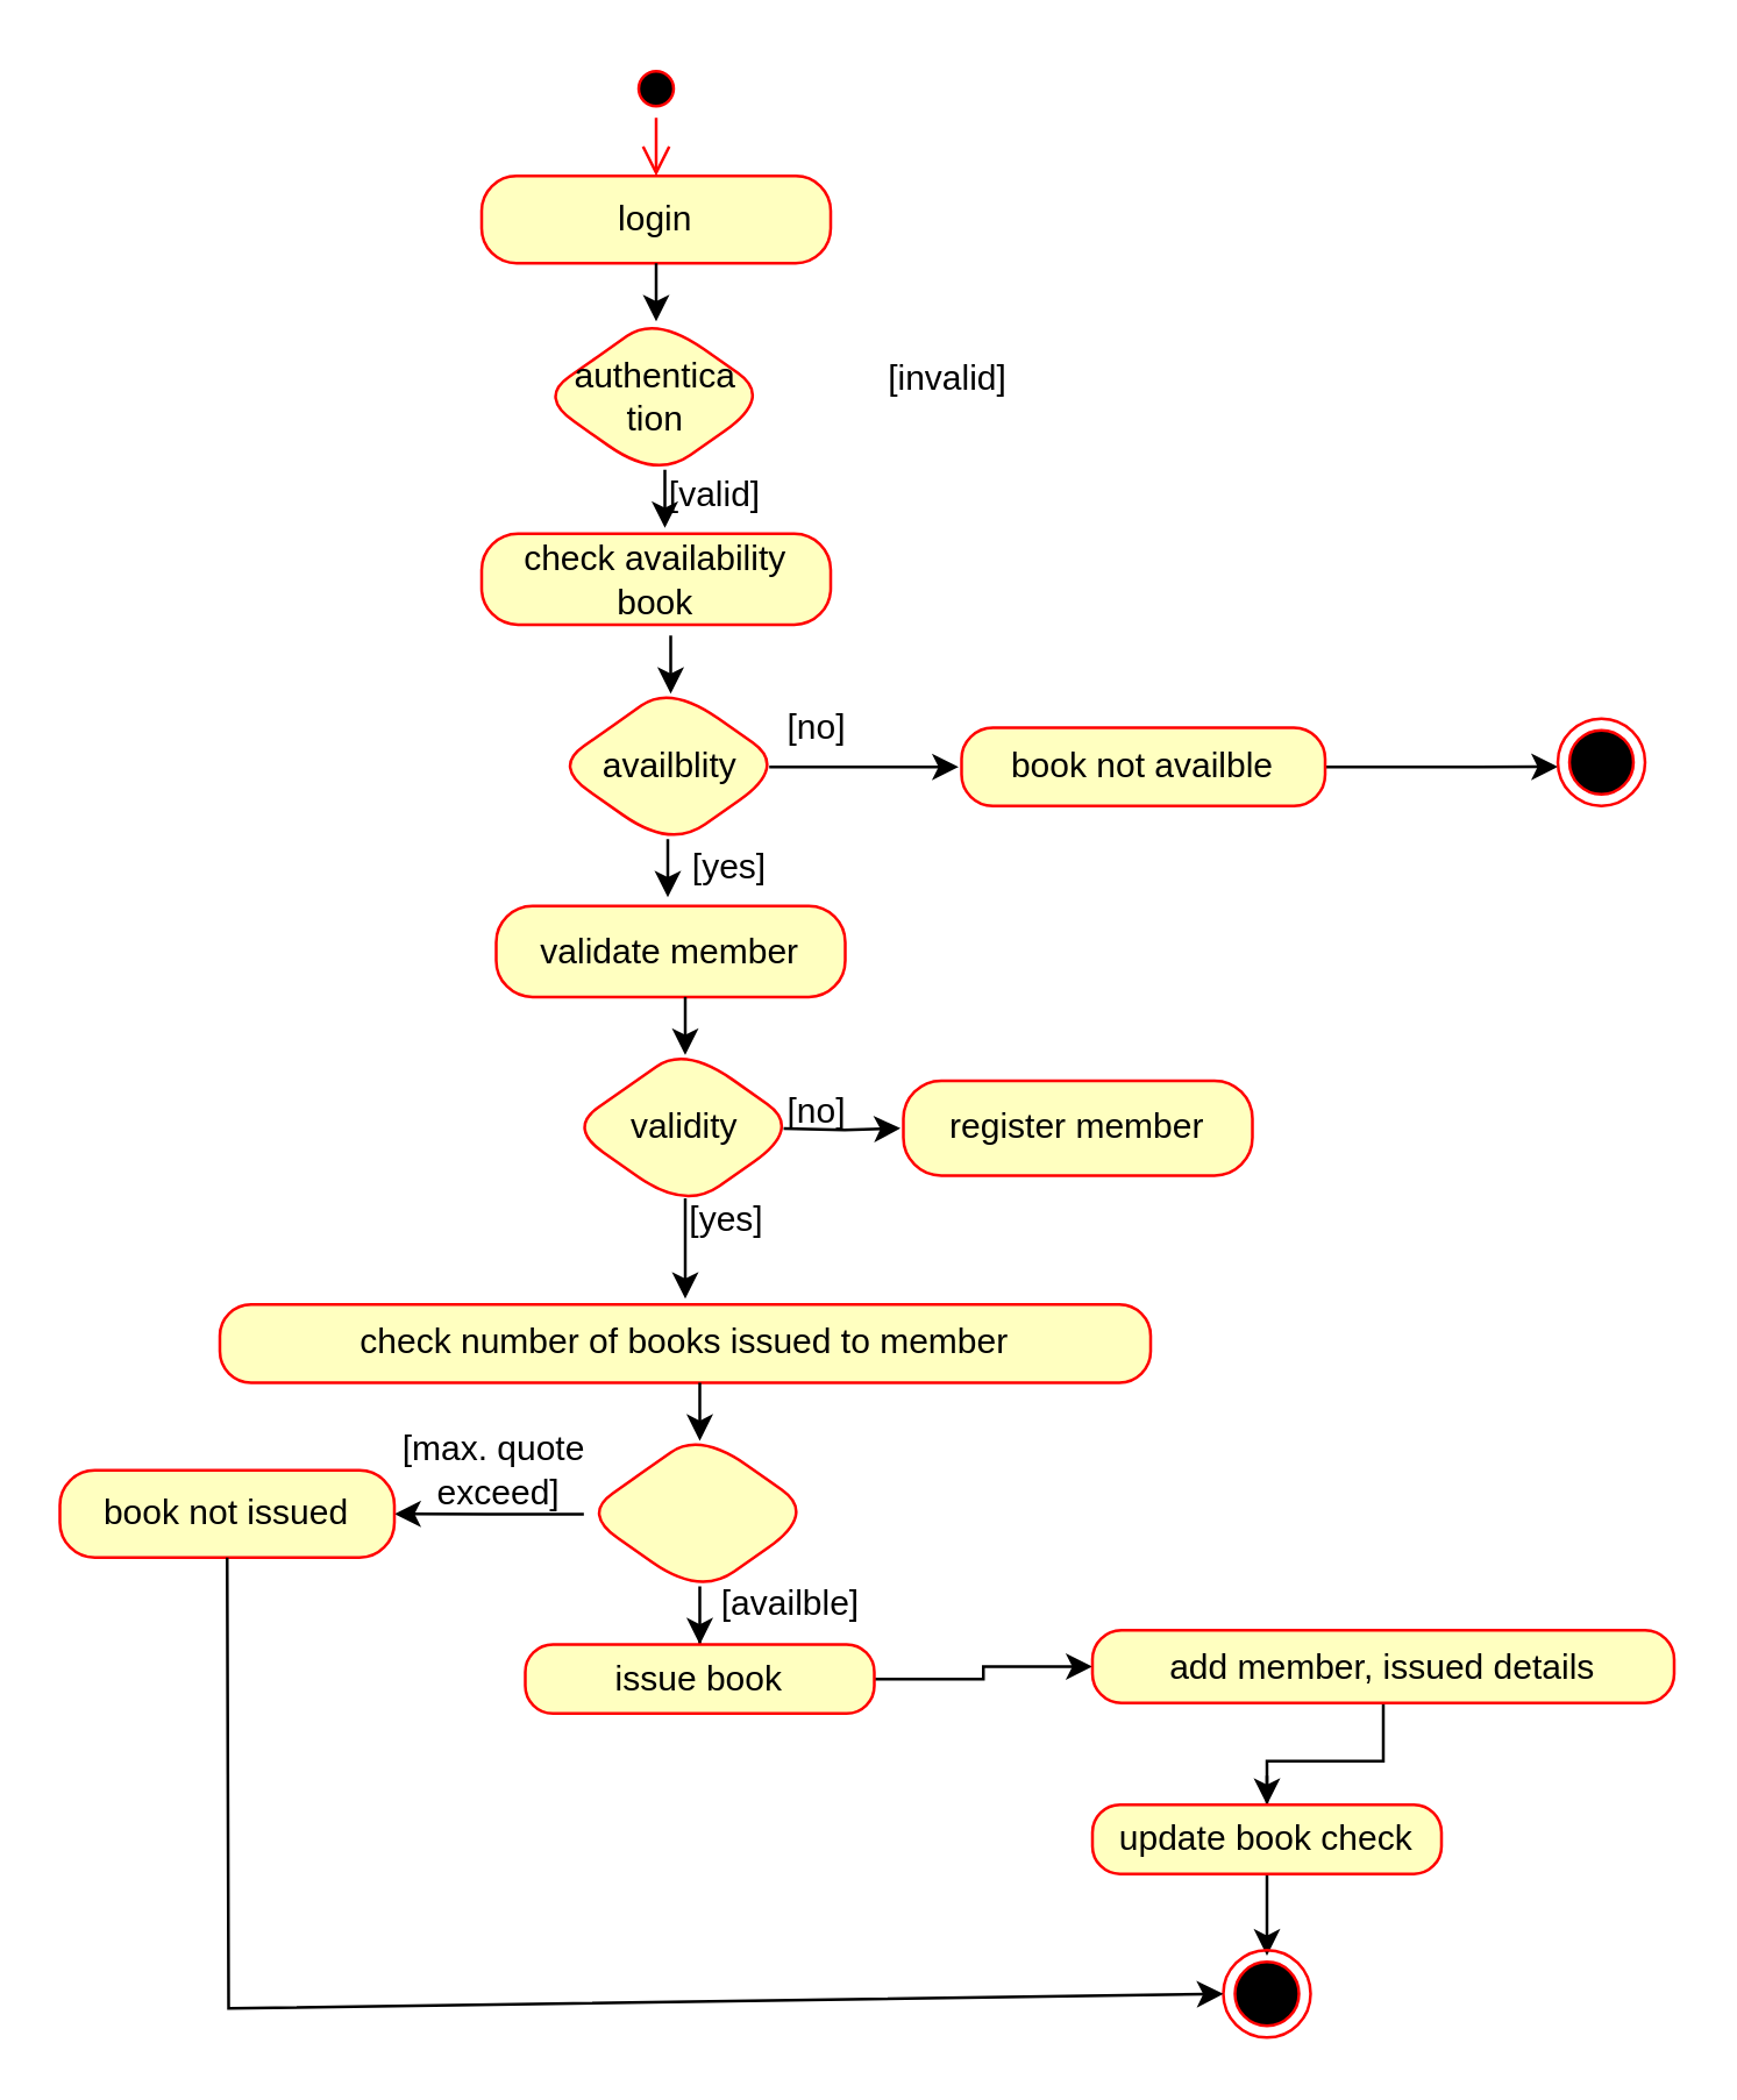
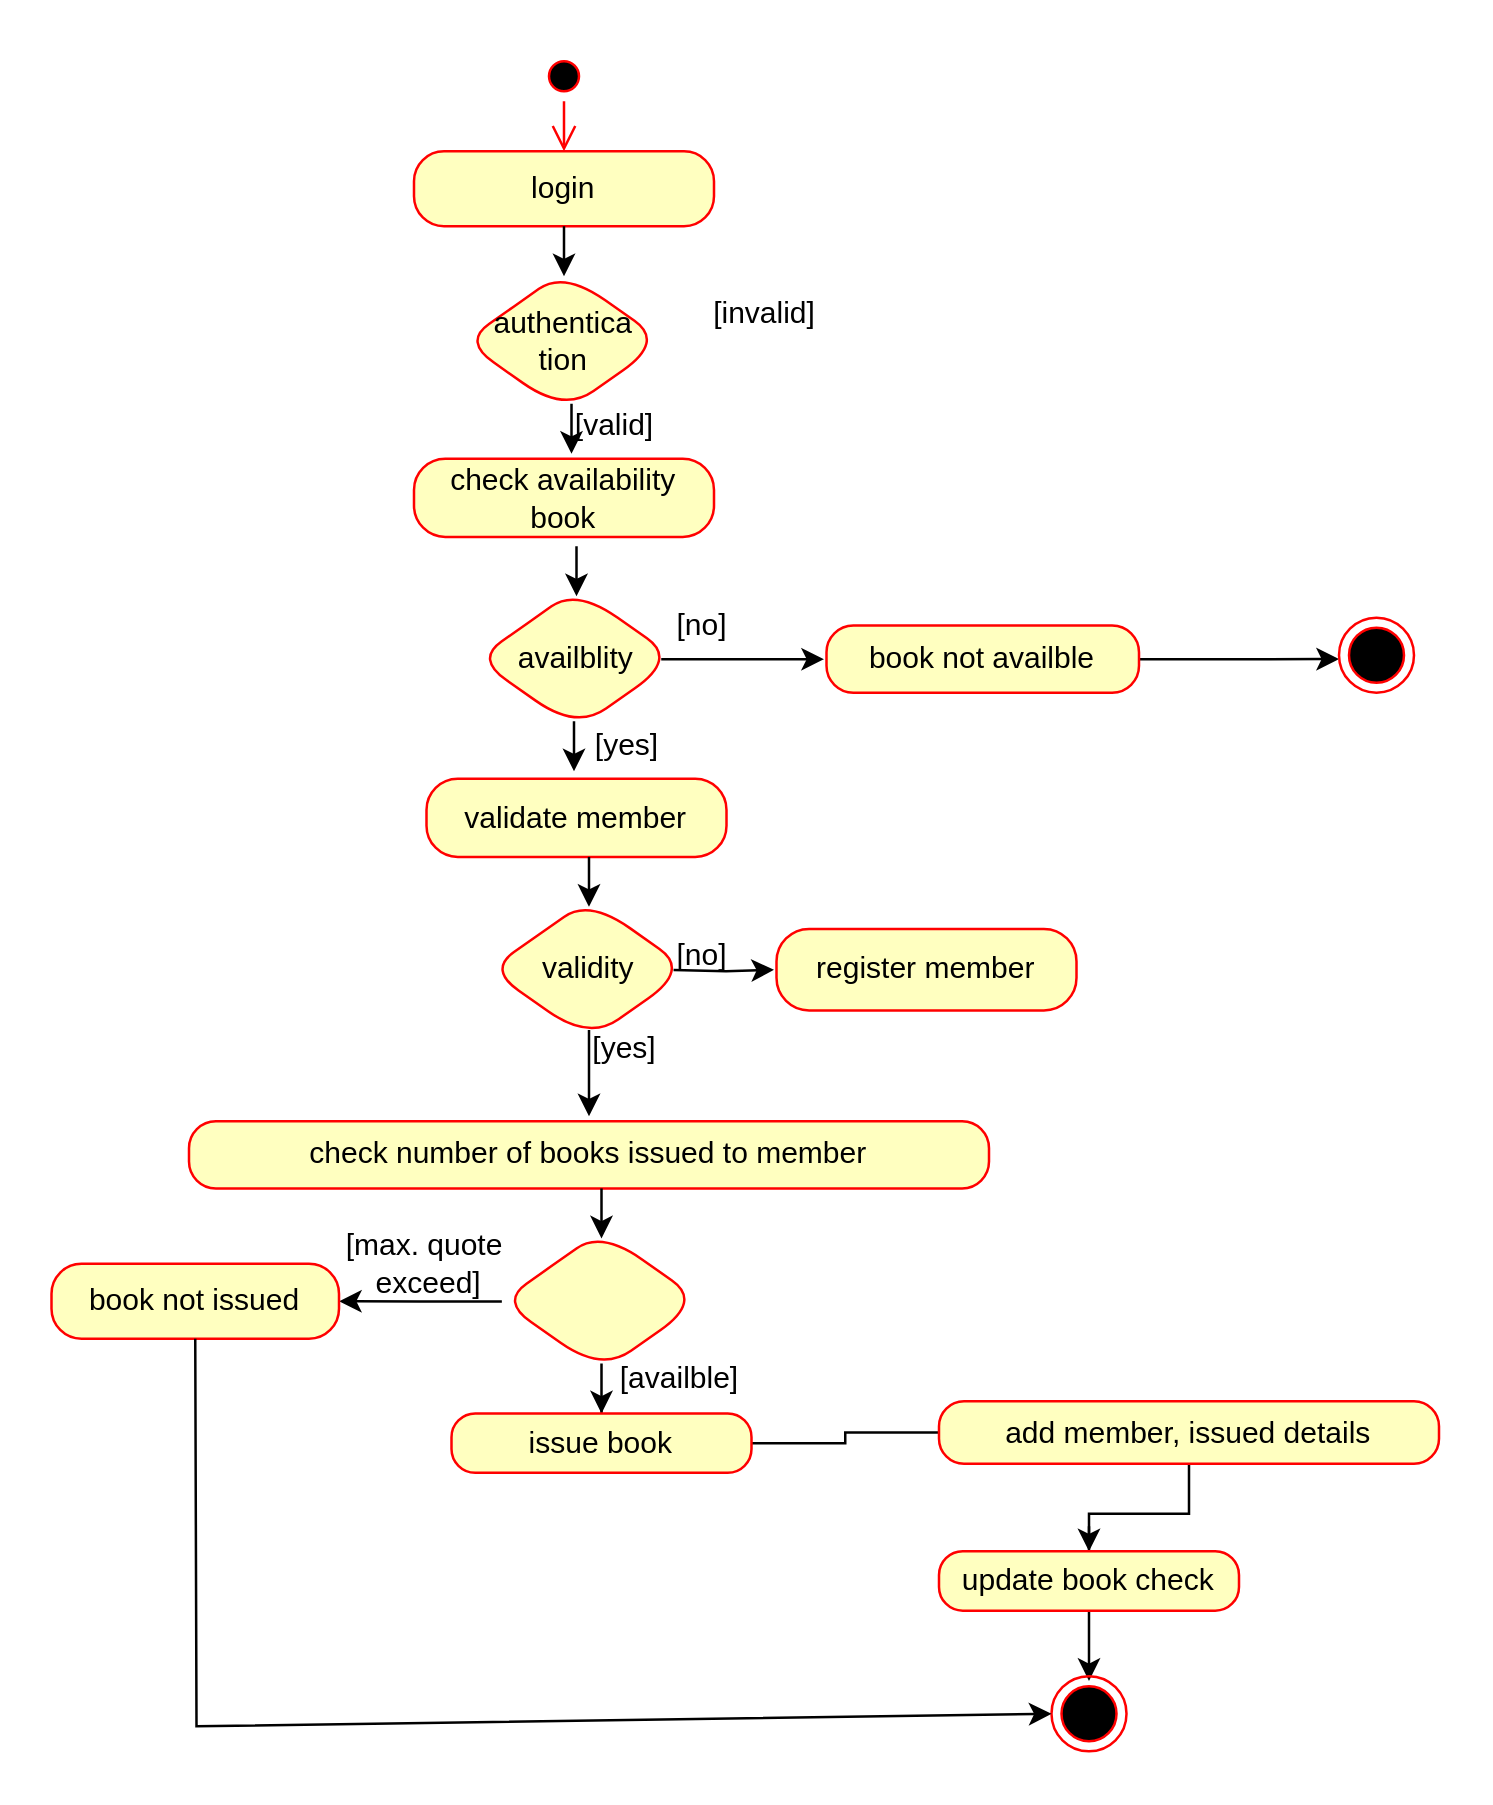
  <mxCell id="0" />
  <mxCell id="1" parent="0" />
  <mxCell id="2" value="" style="ellipse;html=1;shape=startState;fillColor=#000000;strokeColor=#ff0000;" vertex="1" parent="1"><mxGeometry x="215" y="20" width="20" height="20" as="geometry" /></mxCell>
  <mxCell id="3" value="" style="edgeStyle=orthogonalEdgeStyle;html=1;verticalAlign=bottom;endArrow=open;endSize=8;strokeColor=#ff0000;rounded=0;" edge="1" parent="1" source="2"><mxGeometry relative="1" as="geometry"><mxPoint x="225" y="60" as="targetPoint" /></mxGeometry></mxCell>
  <mxCell id="4" value="login" style="rounded=1;whiteSpace=wrap;html=1;arcSize=40;fontColor=#000000;fillColor=#ffffc0;strokeColor=#ff0000;" vertex="1" parent="1"><mxGeometry x="165" y="60" width="120" height="30" as="geometry" /></mxCell>
  <mxCell id="5" value="" style="edgeStyle=orthogonalEdgeStyle;rounded=0;orthogonalLoop=1;jettySize=auto;html=1;" edge="1" parent="1"><mxGeometry relative="1" as="geometry"><mxPoint x="225" y="90" as="sourcePoint" /><mxPoint x="225" y="110" as="targetPoint" /></mxGeometry></mxCell>
  <mxCell id="6" value="authentica&lt;div&gt;tion&lt;/div&gt;" style="rhombus;whiteSpace=wrap;html=1;fillColor=#ffffc0;strokeColor=#ff0000;fontColor=#000000;rounded=1;arcSize=40;" vertex="1" parent="1"><mxGeometry x="185" y="108" width="80" height="56.25" as="geometry" /></mxCell>
  <mxCell id="7" value="check availability book" style="whiteSpace=wrap;html=1;fillColor=#ffffc0;strokeColor=#ff0000;fontColor=#000000;rounded=1;arcSize=40;" vertex="1" parent="1"><mxGeometry x="165" y="183" width="120" height="31.25" as="geometry" /></mxCell>
  <mxCell id="8" value="[valid]" style="text;html=1;align=center;verticalAlign=middle;resizable=0;points=[];autosize=1;strokeColor=none;fillColor=none;" vertex="1" parent="1"><mxGeometry x="220" y="155" width="50" height="30" as="geometry" /></mxCell>
  <mxCell id="9" value="" style="edgeStyle=orthogonalEdgeStyle;rounded=0;orthogonalLoop=1;jettySize=auto;html=1;" edge="1" parent="1"><mxGeometry relative="1" as="geometry"><mxPoint x="230" y="218" as="sourcePoint" /><mxPoint x="230" y="238" as="targetPoint" /></mxGeometry></mxCell>
  <mxCell id="10" value="" style="edgeStyle=orthogonalEdgeStyle;rounded=0;orthogonalLoop=1;jettySize=auto;html=1;" edge="1" parent="1"><mxGeometry relative="1" as="geometry"><mxPoint x="228" y="161" as="sourcePoint" /><mxPoint x="228" y="181" as="targetPoint" /></mxGeometry></mxCell>
  <mxCell id="11" value="" style="edgeStyle=orthogonalEdgeStyle;rounded=0;orthogonalLoop=1;jettySize=auto;html=1;" edge="1" parent="1"><mxGeometry relative="1" as="geometry"><mxPoint x="263.893" y="263.2" as="sourcePoint" /><mxPoint x="329" y="263.2" as="targetPoint" /></mxGeometry></mxCell>
  <mxCell id="12" value="availblity" style="rhombus;whiteSpace=wrap;html=1;fillColor=#ffffc0;strokeColor=#ff0000;fontColor=#000000;rounded=1;arcSize=40;" vertex="1" parent="1"><mxGeometry x="190" y="235" width="80" height="56.25" as="geometry" /></mxCell>
  <mxCell id="13" value="validate member" style="whiteSpace=wrap;html=1;fillColor=#ffffc0;strokeColor=#ff0000;fontColor=#000000;rounded=1;arcSize=40;" vertex="1" parent="1"><mxGeometry x="170" y="311" width="120" height="31.25" as="geometry" /></mxCell>
  <mxCell id="14" value="[yes]" style="text;html=1;align=center;verticalAlign=middle;resizable=0;points=[];autosize=1;strokeColor=none;fillColor=none;" vertex="1" parent="1"><mxGeometry x="225" y="283" width="50" height="30" as="geometry" /></mxCell>
  <mxCell id="15" value="[no]" style="text;html=1;align=center;verticalAlign=middle;resizable=0;points=[];autosize=1;strokeColor=none;fillColor=none;" vertex="1" parent="1"><mxGeometry x="260" y="235" width="40" height="30" as="geometry" /></mxCell>
  <mxCell id="16" value="" style="edgeStyle=orthogonalEdgeStyle;rounded=0;orthogonalLoop=1;jettySize=auto;html=1;" edge="1" parent="1"><mxGeometry relative="1" as="geometry"><mxPoint x="229" y="288" as="sourcePoint" /><mxPoint x="229" y="308" as="targetPoint" /></mxGeometry></mxCell>
  <mxCell id="17" value="" style="edgeStyle=orthogonalEdgeStyle;rounded=0;orthogonalLoop=1;jettySize=auto;html=1;" edge="1" parent="1" source="18"><mxGeometry relative="1" as="geometry"><mxPoint x="535" y="263.12" as="targetPoint" /></mxGeometry></mxCell>
  <mxCell id="18" value="book not availble" style="whiteSpace=wrap;html=1;fillColor=#ffffc0;strokeColor=#ff0000;fontColor=#000000;rounded=1;arcSize=40;" vertex="1" parent="1"><mxGeometry x="330" y="249.68" width="125" height="26.88" as="geometry" /></mxCell>
  <mxCell id="19" value="" style="edgeStyle=orthogonalEdgeStyle;rounded=0;orthogonalLoop=1;jettySize=auto;html=1;" edge="1" parent="1"><mxGeometry relative="1" as="geometry"><mxPoint x="235" y="342.25" as="sourcePoint" /><mxPoint x="235" y="362.25" as="targetPoint" /></mxGeometry></mxCell>
  <mxCell id="20" value="" style="edgeStyle=orthogonalEdgeStyle;rounded=0;orthogonalLoop=1;jettySize=auto;html=1;" edge="1" parent="1"><mxGeometry relative="1" as="geometry"><mxPoint x="268.822" y="387.5" as="sourcePoint" /><mxPoint x="309" y="387.4" as="targetPoint" /></mxGeometry></mxCell>
  <mxCell id="21" value="" style="edgeStyle=orthogonalEdgeStyle;rounded=0;orthogonalLoop=1;jettySize=auto;html=1;" edge="1" parent="1"><mxGeometry relative="1" as="geometry"><mxPoint x="235" y="411.5" as="sourcePoint" /><mxPoint x="235" y="446" as="targetPoint" /></mxGeometry></mxCell>
  <mxCell id="22" value="validity" style="rhombus;whiteSpace=wrap;html=1;fillColor=#ffffc0;strokeColor=#ff0000;fontColor=#000000;rounded=1;arcSize=40;" vertex="1" parent="1"><mxGeometry x="195" y="359.25" width="80" height="56.25" as="geometry" /></mxCell>
  <mxCell id="23" value="register member" style="rounded=1;whiteSpace=wrap;html=1;fillColor=#ffffc0;strokeColor=#ff0000;fontColor=#000000;arcSize=40;" vertex="1" parent="1"><mxGeometry x="310" y="371.06" width="120" height="32.63" as="geometry" /></mxCell>
  <mxCell id="24" value="check number of books issued to member" style="whiteSpace=wrap;html=1;fillColor=#ffffc0;strokeColor=#ff0000;fontColor=#000000;rounded=1;arcSize=40;" vertex="1" parent="1"><mxGeometry x="75" y="448" width="320" height="26.88" as="geometry" /></mxCell>
  <mxCell id="25" value="" style="edgeStyle=orthogonalEdgeStyle;rounded=0;orthogonalLoop=1;jettySize=auto;html=1;" edge="1" parent="1"><mxGeometry relative="1" as="geometry"><mxPoint x="240" y="474.88" as="sourcePoint" /><mxPoint x="240" y="494.88" as="targetPoint" /></mxGeometry></mxCell>
  <mxCell id="26" value="" style="edgeStyle=orthogonalEdgeStyle;rounded=0;orthogonalLoop=1;jettySize=auto;html=1;" edge="1" parent="1" source="28" target="31"><mxGeometry relative="1" as="geometry" /></mxCell>
  <mxCell id="27" value="" style="edgeStyle=orthogonalEdgeStyle;rounded=0;orthogonalLoop=1;jettySize=auto;html=1;" edge="1" parent="1" source="28" target="37"><mxGeometry relative="1" as="geometry" /></mxCell>
  <mxCell id="28" value="" style="rhombus;whiteSpace=wrap;html=1;fillColor=#ffffc0;strokeColor=#ff0000;fontColor=#000000;rounded=1;arcSize=40;" vertex="1" parent="1"><mxGeometry x="200" y="491.88" width="80" height="56.25" as="geometry" /></mxCell>
  <mxCell id="29" value="[availble]" style="text;html=1;align=center;verticalAlign=middle;resizable=0;points=[];autosize=1;strokeColor=none;fillColor=none;" vertex="1" parent="1"><mxGeometry x="236" y="535.88" width="70" height="30" as="geometry" /></mxCell>
- <mxCell id="30" value="" style="edgeStyle=orthogonalEdgeStyle;rounded=0;orthogonalLoop=1;jettySize=auto;html=1;" edge="1" parent="1" source="31" target="33"><mxGeometry relative="1" as="geometry" /></mxCell>
+ <mxCell id="30" value="" style="edgeStyle=orthogonalEdgeStyle;rounded=0;orthogonalLoop=1;jettySize=auto;html=1;endArrow=none;" edge="1" parent="1" source="31" target="33"><mxGeometry relative="1" as="geometry" /></mxCell>
  <mxCell id="31" value="issue book" style="whiteSpace=wrap;html=1;fillColor=#ffffc0;strokeColor=#ff0000;fontColor=#000000;rounded=1;arcSize=40;" vertex="1" parent="1"><mxGeometry x="180" y="564.88" width="120" height="23.75" as="geometry" /></mxCell>
  <mxCell id="32" value="" style="edgeStyle=orthogonalEdgeStyle;rounded=0;orthogonalLoop=1;jettySize=auto;html=1;" edge="1" parent="1" source="33" target="35"><mxGeometry relative="1" as="geometry" /></mxCell>
  <mxCell id="33" value="add member, issued details" style="whiteSpace=wrap;html=1;fillColor=#ffffc0;strokeColor=#ff0000;fontColor=#000000;rounded=1;arcSize=40;" vertex="1" parent="1"><mxGeometry x="375" y="560" width="200" height="25" as="geometry" /></mxCell>
  <mxCell id="34" value="" style="edgeStyle=orthogonalEdgeStyle;rounded=0;orthogonalLoop=1;jettySize=auto;html=1;" edge="1" parent="1"><mxGeometry relative="1" as="geometry"><mxPoint x="435" y="610" as="sourcePoint" /><mxPoint x="435" y="671.875" as="targetPoint" /></mxGeometry></mxCell>
  <mxCell id="35" value="update book check" style="whiteSpace=wrap;html=1;fillColor=#ffffc0;strokeColor=#ff0000;fontColor=#000000;rounded=1;arcSize=40;" vertex="1" parent="1"><mxGeometry x="375" y="620" width="120" height="23.75" as="geometry" /></mxCell>
  <mxCell id="36" value="" style="ellipse;html=1;shape=endState;fillColor=#000000;strokeColor=#ff0000;" vertex="1" parent="1"><mxGeometry x="420" y="670" width="30" height="30" as="geometry" /></mxCell>
  <mxCell id="37" value="book not issued" style="whiteSpace=wrap;html=1;fillColor=#ffffc0;strokeColor=#ff0000;fontColor=#000000;rounded=1;arcSize=40;" vertex="1" parent="1"><mxGeometry x="20" y="505.01" width="115" height="30" as="geometry" /></mxCell>
  <mxCell id="38" value="" style="endArrow=classic;html=1;rounded=0;exitX=0.5;exitY=1;exitDx=0;exitDy=0;entryX=0;entryY=0.5;entryDx=0;entryDy=0;" edge="1" parent="1" source="37" target="36"><mxGeometry width="50" height="50" relative="1" as="geometry"><mxPoint x="225" y="480" as="sourcePoint" /><mxPoint x="275" y="430" as="targetPoint" /><Array as="points"><mxPoint x="78" y="690" /></Array></mxGeometry></mxCell>
- <mxCell id="39" value="[invalid]" style="text;html=1;align=center;verticalAlign=middle;resizable=0;points=[];autosize=1;strokeColor=none;fillColor=none;" vertex="1" parent="1"><mxGeometry x="295" y="115" width="60" height="30" as="geometry" /></mxCell>
+ <mxCell id="39" value="[invalid]" style="text;html=1;align=center;verticalAlign=middle;resizable=0;points=[];autosize=1;strokeColor=none;fillColor=none;" vertex="1" parent="1"><mxGeometry x="275" y="110" width="60" height="30" as="geometry" /></mxCell>
  <mxCell id="40" value="" style="ellipse;html=1;shape=endState;fillColor=#000000;strokeColor=#ff0000;" vertex="1" parent="1"><mxGeometry x="535" y="246.56" width="30" height="30" as="geometry" /></mxCell>
  <mxCell id="41" value="[no]" style="text;html=1;align=center;verticalAlign=middle;resizable=0;points=[];autosize=1;strokeColor=none;fillColor=none;" vertex="1" parent="1"><mxGeometry x="260" y="367" width="40" height="30" as="geometry" /></mxCell>
  <mxCell id="42" value="[yes]" style="text;html=1;align=center;verticalAlign=middle;resizable=0;points=[];autosize=1;strokeColor=none;fillColor=none;" vertex="1" parent="1"><mxGeometry x="224" y="404" width="50" height="30" as="geometry" /></mxCell>
  <mxCell id="43" value="[max. quote&lt;div&gt;&amp;nbsp;exceed]&lt;/div&gt;" style="text;html=1;align=center;verticalAlign=middle;resizable=0;points=[];autosize=1;strokeColor=none;fillColor=none;" vertex="1" parent="1"><mxGeometry x="124" y="485" width="90" height="40" as="geometry" /></mxCell>
